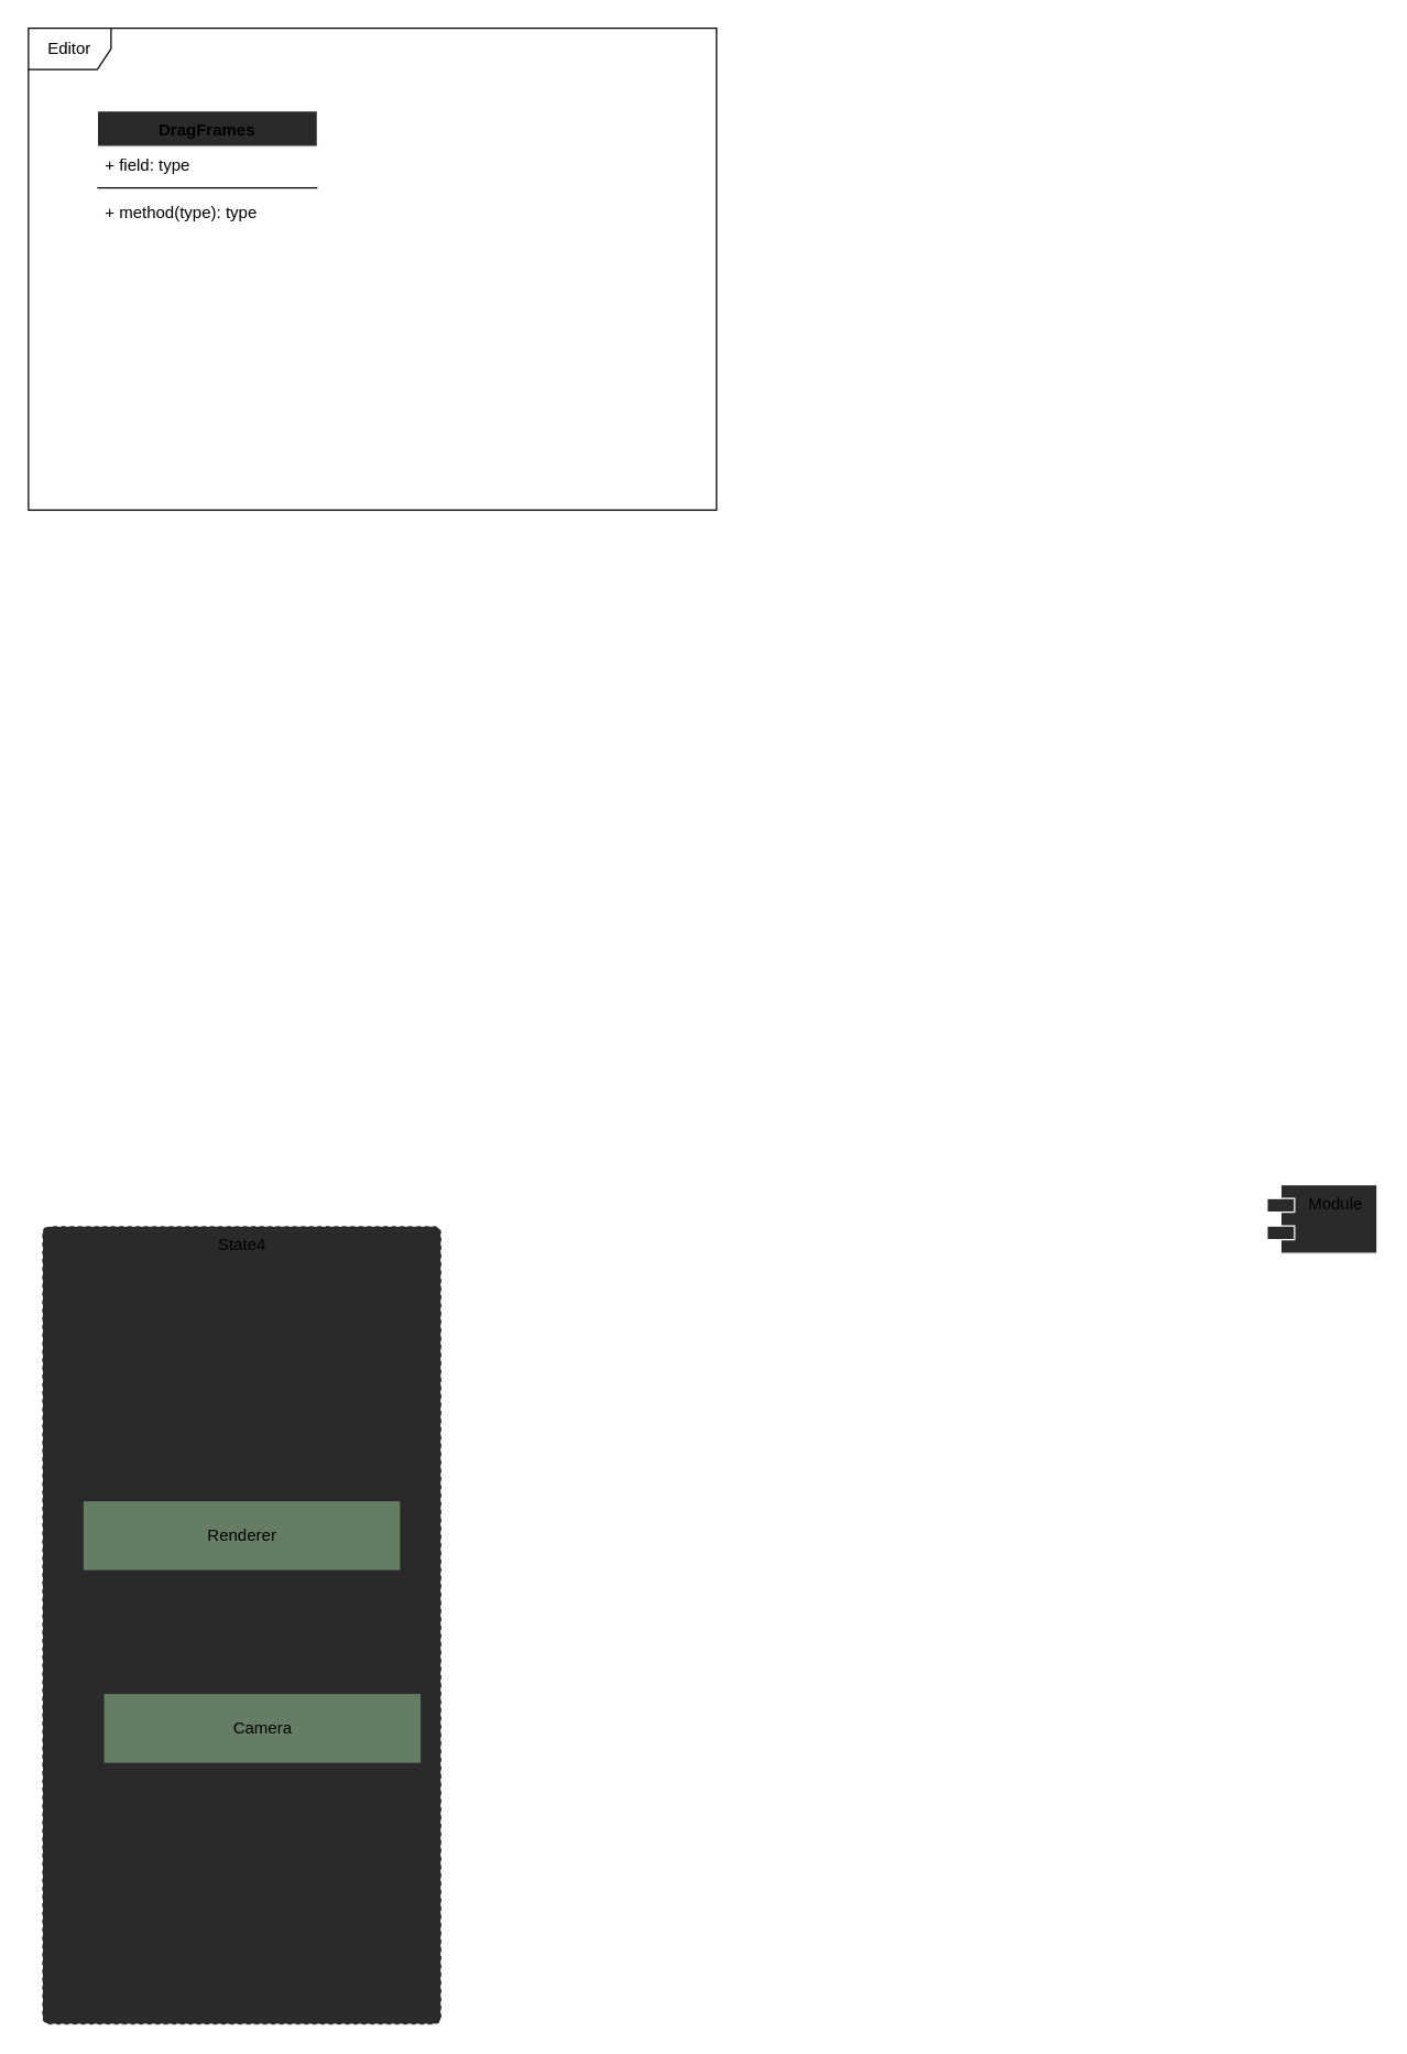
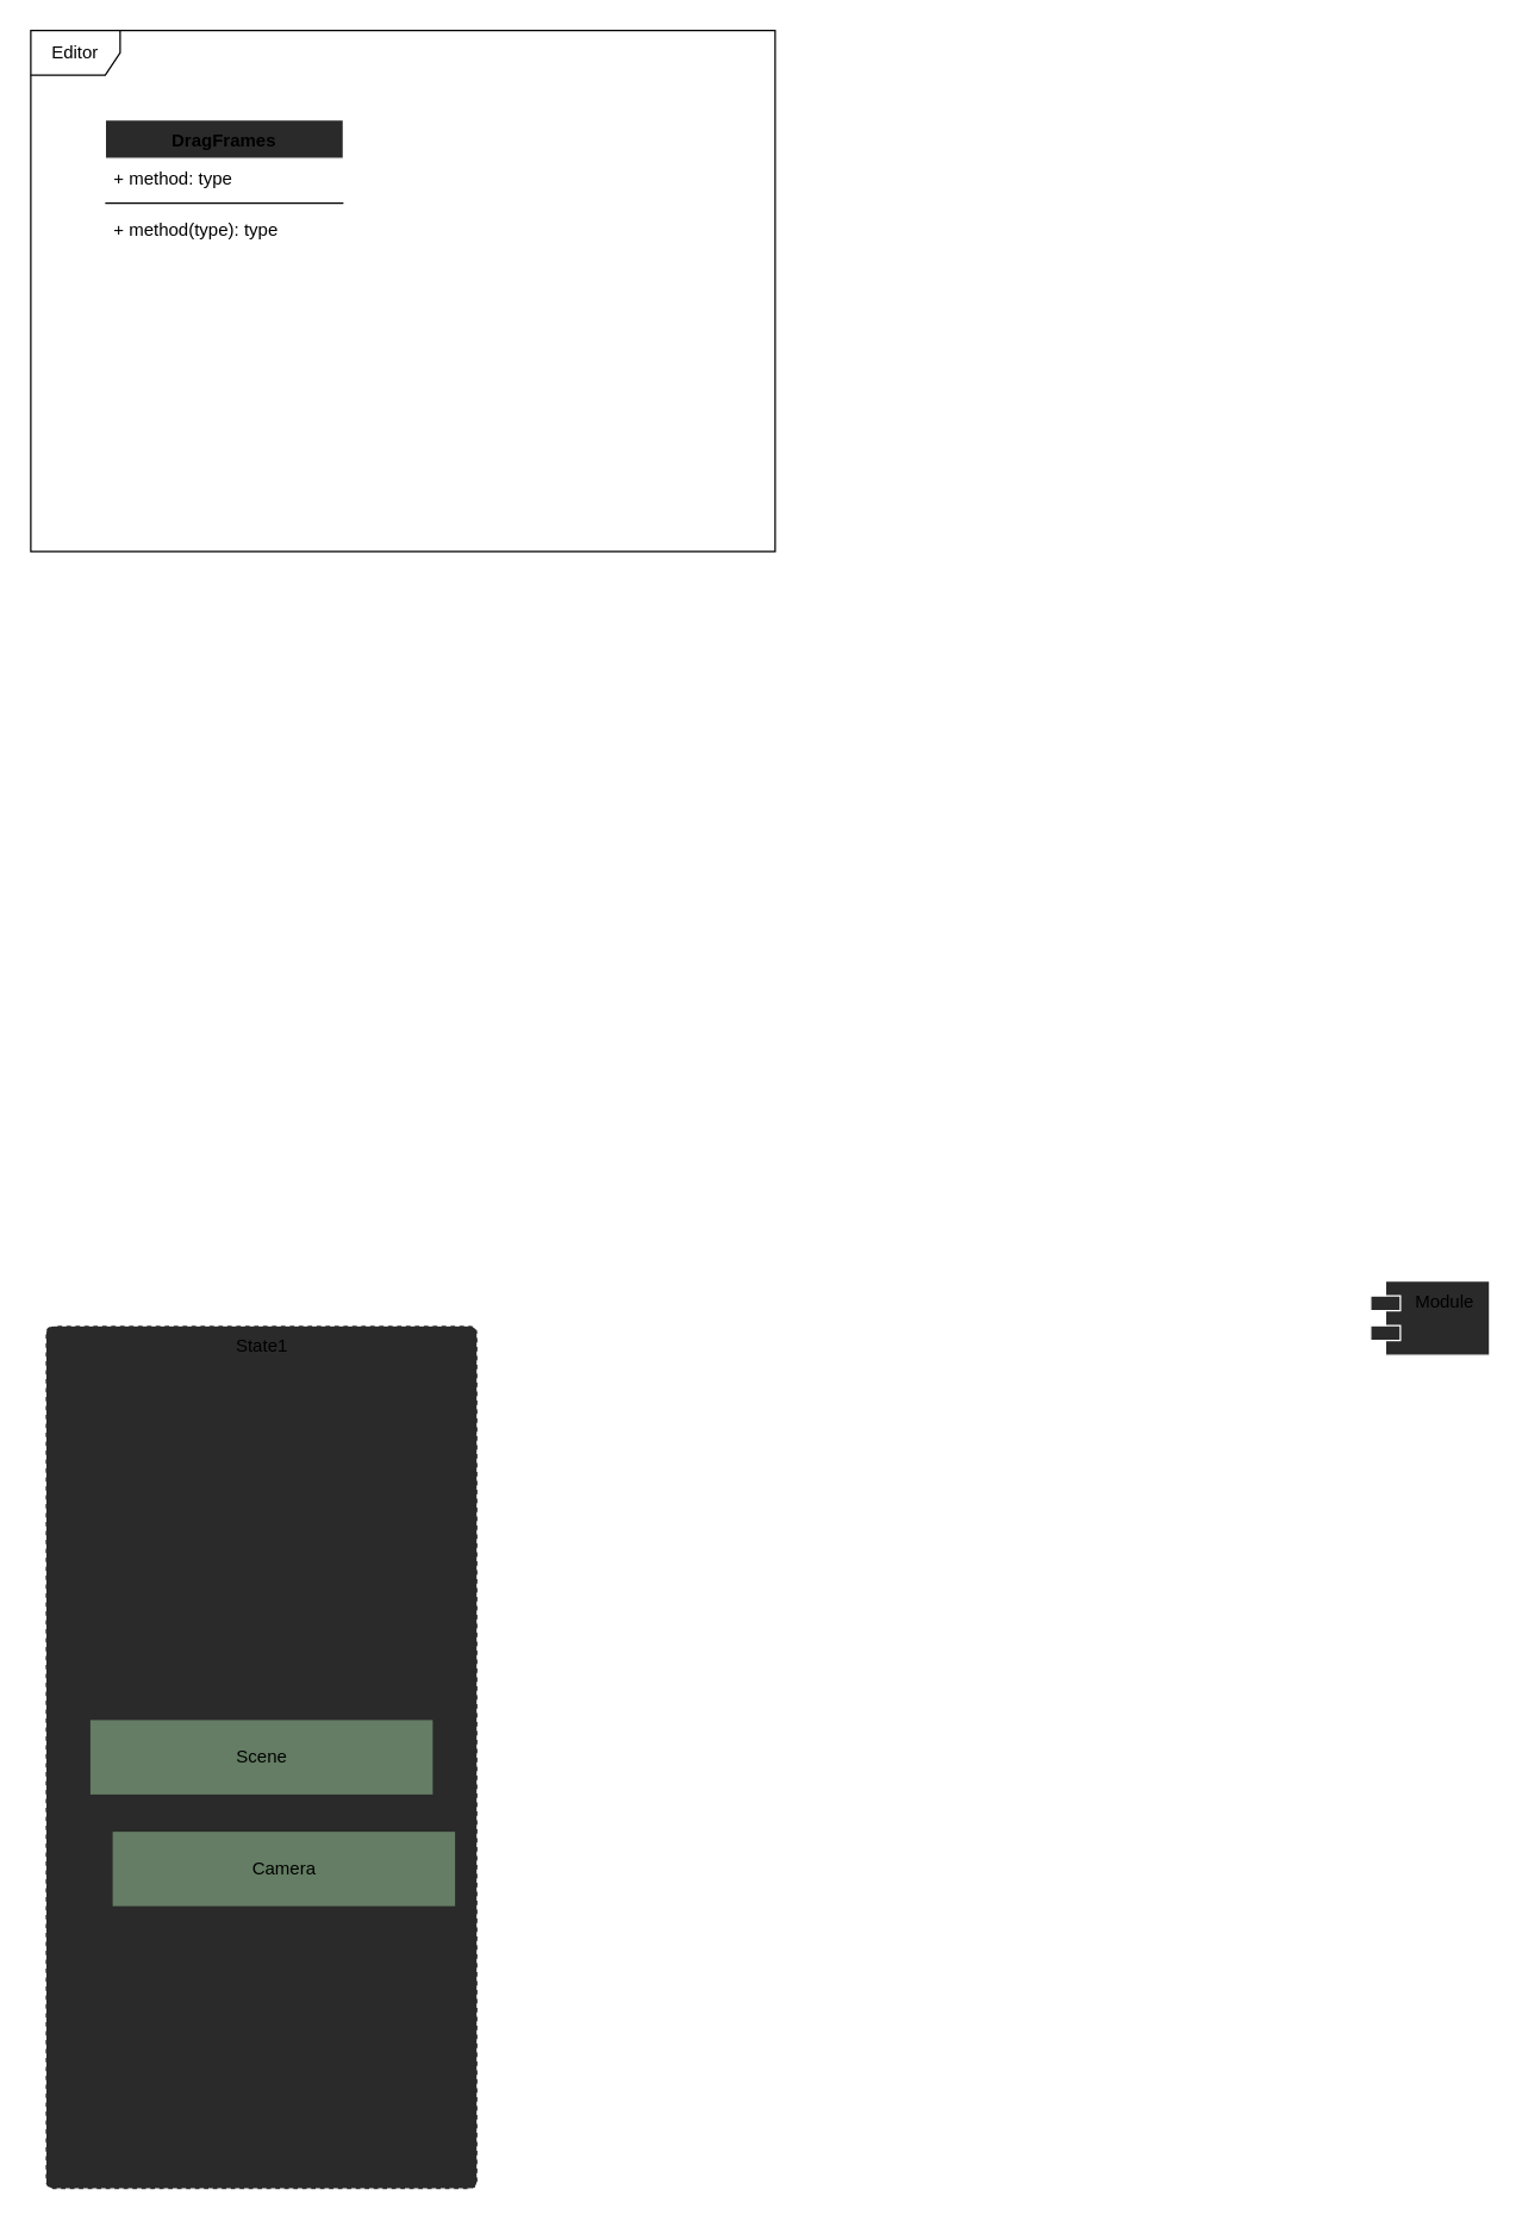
  <mxCell id="0" />
  <mxCell id="1" parent="0" />
  <mxCell id="2" value="Editor" style="shape=umlFrame;whiteSpace=wrap;html=1;" vertex="1" parent="1"><mxGeometry x="20" y="20" width="500" height="350" as="geometry" /></mxCell>
- <mxCell id="3" value="State4" style="html=1;align=center;verticalAlign=top;rounded=1;absoluteArcSize=1;arcSize=10;dashed=1;strokeColor=#FFFFFF;fillColor=#2a2a2a;" vertex="1" parent="1"><mxGeometry x="30" y="890" width="290" height="580" as="geometry" /></mxCell>
+ <mxCell id="3" value="State1" style="html=1;align=center;verticalAlign=top;rounded=1;absoluteArcSize=1;arcSize=10;dashed=1;strokeColor=#FFFFFF;fillColor=#2a2a2a;" vertex="1" parent="1"><mxGeometry x="30" y="890" width="290" height="580" as="geometry" /></mxCell>
+ <mxCell id="4" value="Scene" style="html=1;fillColor=#647D64;strokeColor=none;" vertex="1" parent="1"><mxGeometry x="60" y="1155" width="230" height="50" as="geometry" /></mxCell>
  <mxCell id="5" value="Module" style="shape=module;align=left;spacingLeft=20;align=center;verticalAlign=top;strokeColor=#FFFFFF;fillColor=#2a2a2a;" vertex="1" parent="1"><mxGeometry x="920" y="860" width="80" height="50" as="geometry" /></mxCell>
  <mxCell id="6" value="DragFrames" style="swimlane;fontStyle=1;align=center;verticalAlign=top;childLayout=stackLayout;horizontal=1;startSize=26;horizontalStack=0;resizeParent=1;resizeParentMax=0;resizeLast=0;collapsible=1;marginBottom=0;strokeColor=#FFFFFF;fillColor=#2a2a2a;" vertex="1" parent="1"><mxGeometry x="70" y="80" width="160" height="86" as="geometry" /></mxCell>
- <mxCell id="7" value="+ field: type" style="text;strokeColor=none;fillColor=none;align=left;verticalAlign=top;spacingLeft=4;spacingRight=4;overflow=hidden;rotatable=0;points=[[0,0.5],[1,0.5]];portConstraint=eastwest;" vertex="1" parent="6"><mxGeometry y="26" width="160" height="26" as="geometry" /></mxCell>
+ <mxCell id="7" value="+ method: type" style="text;strokeColor=none;fillColor=none;align=left;verticalAlign=top;spacingLeft=4;spacingRight=4;overflow=hidden;rotatable=0;points=[[0,0.5],[1,0.5]];portConstraint=eastwest;" vertex="1" parent="6"><mxGeometry y="26" width="160" height="26" as="geometry" /></mxCell>
  <mxCell id="8" value="" style="line;strokeWidth=1;fillColor=none;align=left;verticalAlign=middle;spacingTop=-1;spacingLeft=3;spacingRight=3;rotatable=0;labelPosition=right;points=[];portConstraint=eastwest;" vertex="1" parent="6"><mxGeometry y="52" width="160" height="8" as="geometry" /></mxCell>
  <mxCell id="9" value="+ method(type): type" style="text;strokeColor=none;fillColor=none;align=left;verticalAlign=top;spacingLeft=4;spacingRight=4;overflow=hidden;rotatable=0;points=[[0,0.5],[1,0.5]];portConstraint=eastwest;" vertex="1" parent="6"><mxGeometry y="60" width="160" height="26" as="geometry" /></mxCell>
  <mxCell id="10" value="Camera" style="html=1;fillColor=#647D64;strokeColor=none;" vertex="1" parent="1"><mxGeometry x="75" y="1230" width="230" height="50" as="geometry" /></mxCell>
- <mxCell id="11" value="Renderer" style="html=1;fillColor=#647D64;strokeColor=none;" vertex="1" parent="1"><mxGeometry x="60" y="1090" width="230" height="50" as="geometry" /></mxCell>
